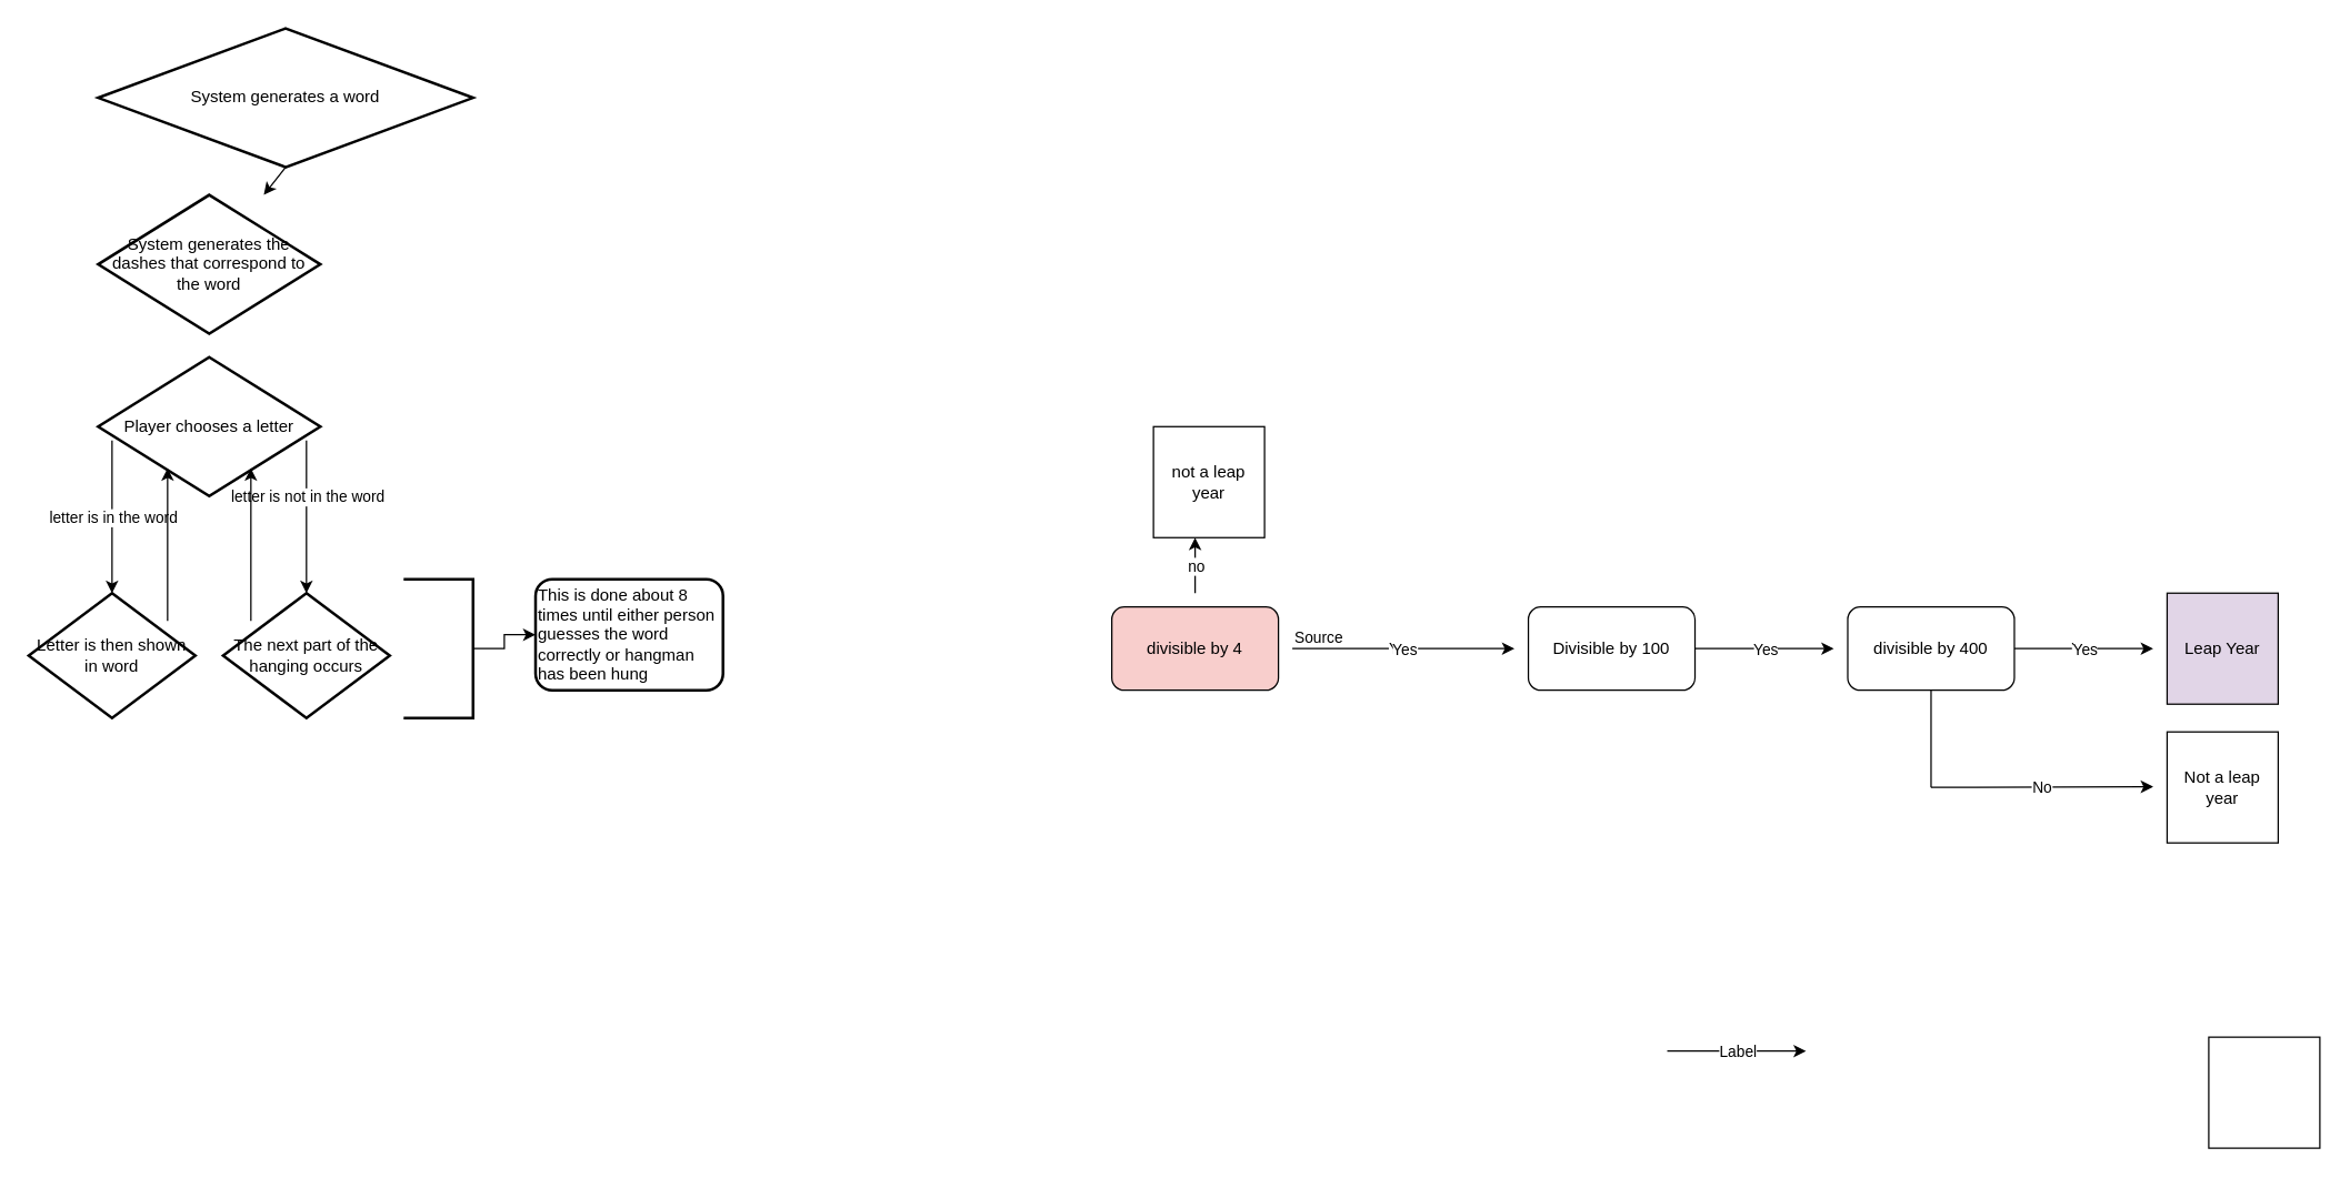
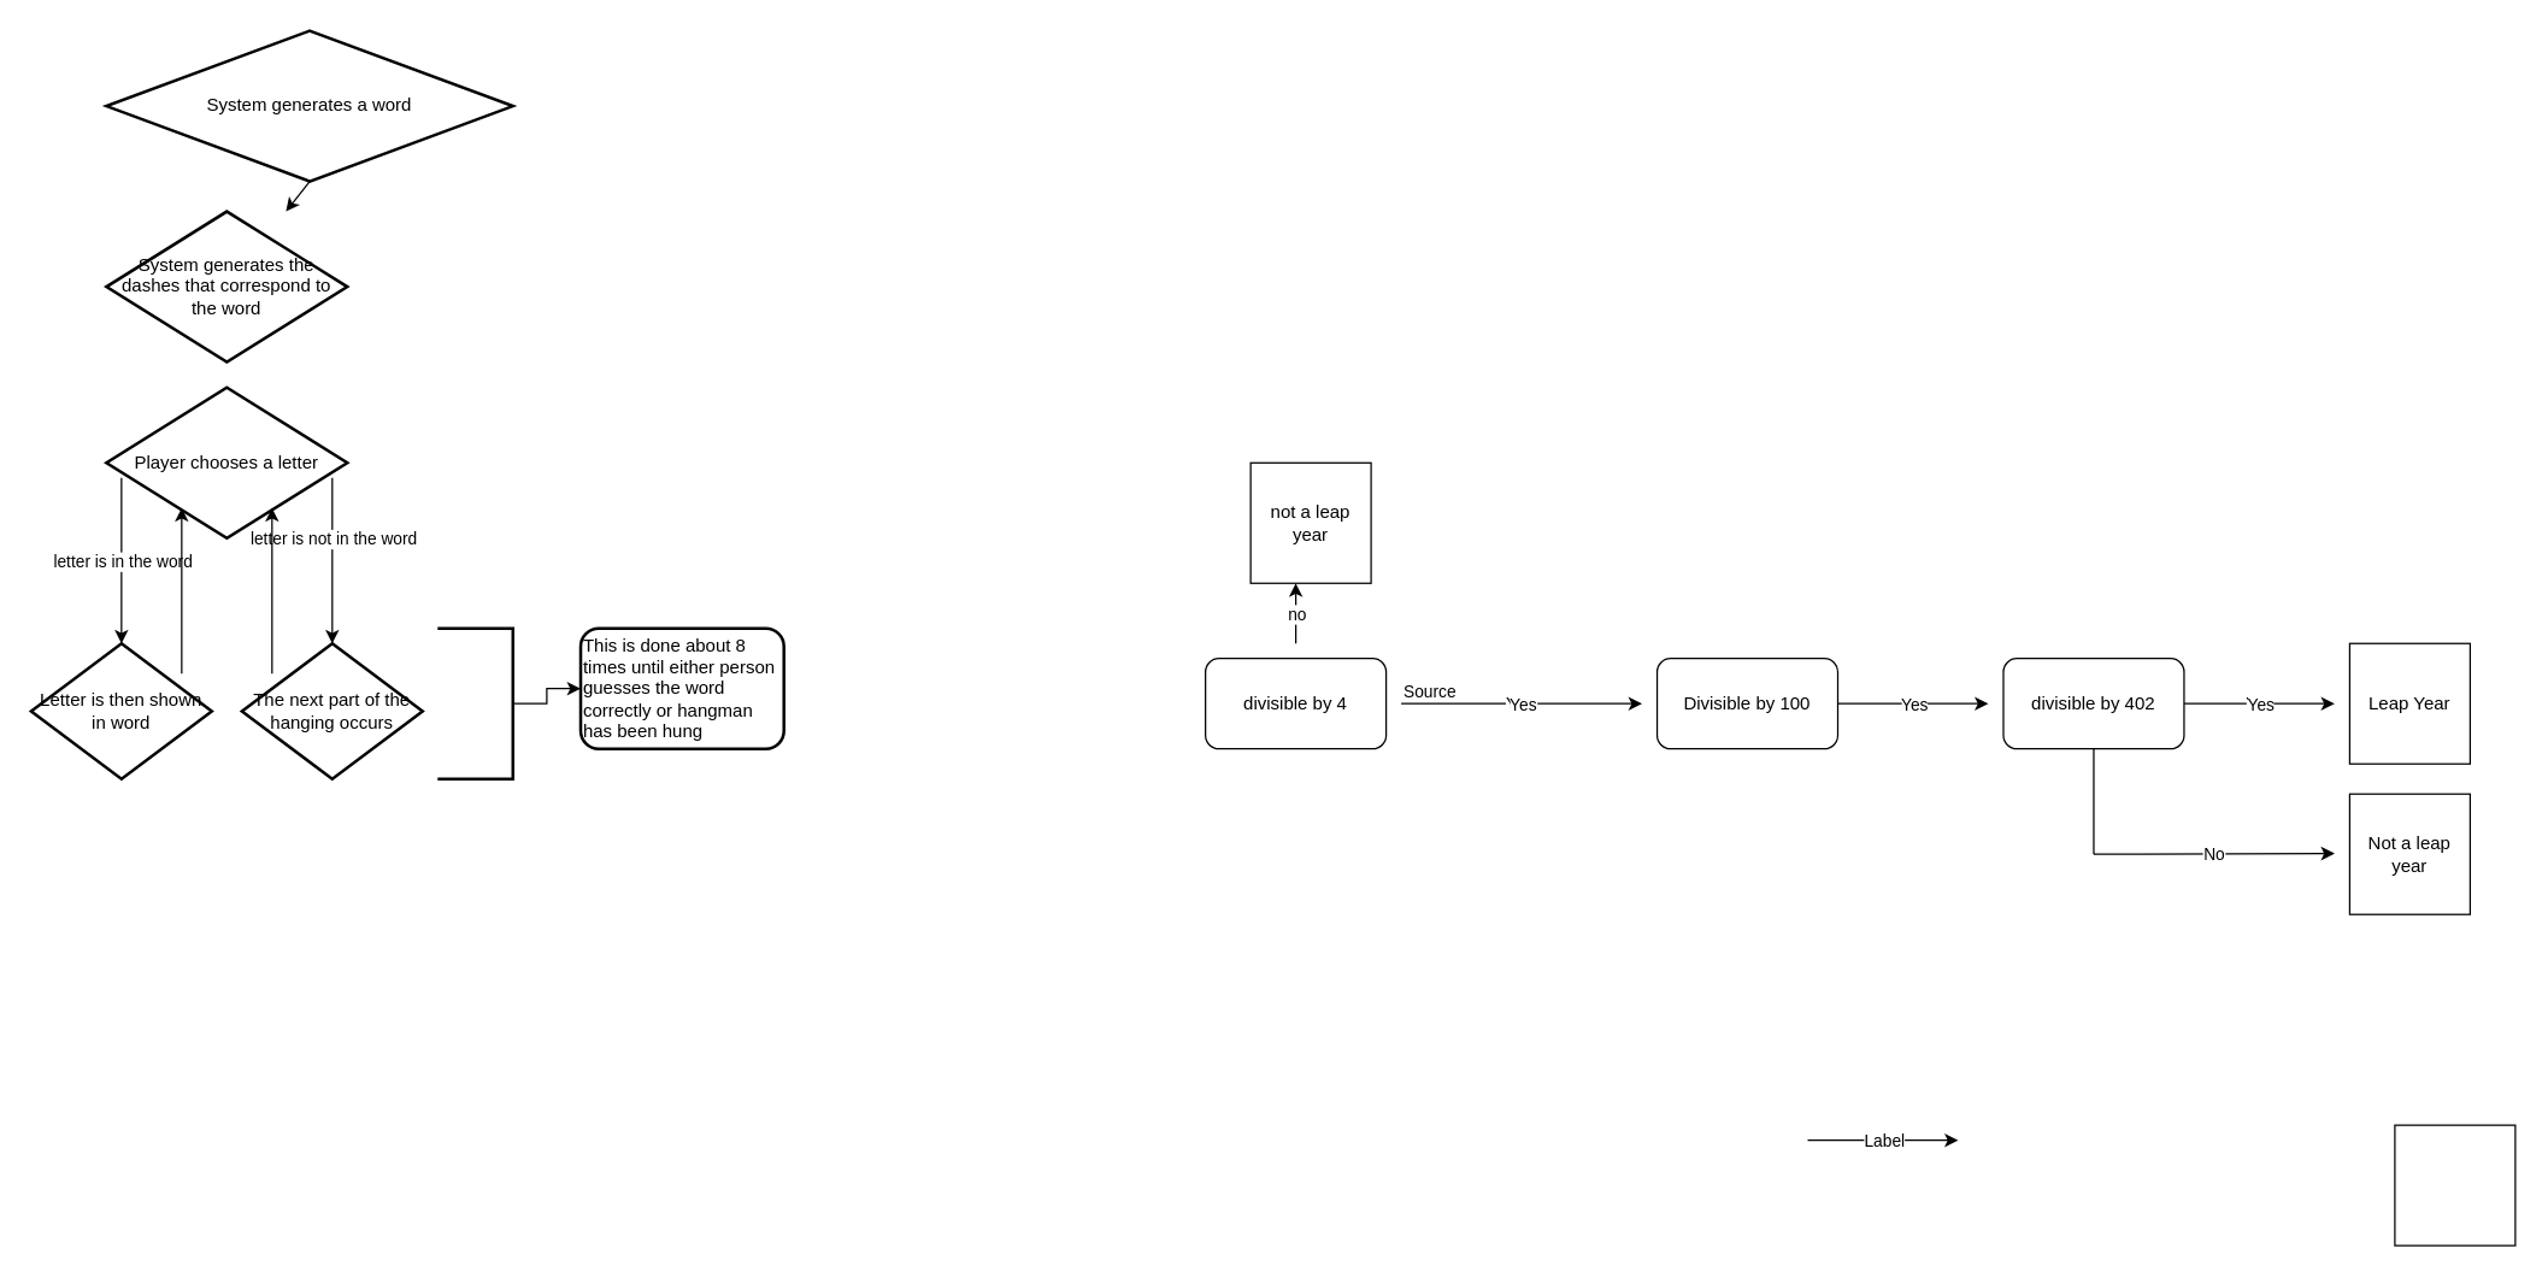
  <mxCell id="0" />
  <mxCell id="1" parent="0" />
  <mxCell id="2" value="" style="whiteSpace=wrap;html=1;aspect=fixed;" parent="1" vertex="1"><mxGeometry x="1590" y="747" width="80" height="80" as="geometry" /></mxCell>
  <mxCell id="3" value="" style="endArrow=classic;html=1;rounded=0;" parent="1" edge="1"><mxGeometry relative="1" as="geometry"><mxPoint x="1200" y="757" as="sourcePoint" /><mxPoint x="1300" y="757" as="targetPoint" /></mxGeometry></mxCell>
  <mxCell id="4" value="Label" style="edgeLabel;resizable=0;html=1;align=center;verticalAlign=middle;" parent="3" connectable="0" vertex="1"><mxGeometry relative="1" as="geometry" /></mxCell>
- <mxCell id="5" value="divisible by 4" style="rounded=1;whiteSpace=wrap;html=1;fillColor=#f8cecc;" parent="1" vertex="1"><mxGeometry x="800" y="437" width="120" height="60" as="geometry" /></mxCell>
+ <mxCell id="5" value="divisible by 4" style="rounded=1;whiteSpace=wrap;html=1;" parent="1" vertex="1"><mxGeometry x="800" y="437" width="120" height="60" as="geometry" /></mxCell>
  <mxCell id="6" value="Yes&amp;nbsp;" style="endArrow=classic;html=1;rounded=0;" parent="1" edge="1"><mxGeometry relative="1" as="geometry"><mxPoint x="930" y="467" as="sourcePoint" /><mxPoint x="1090" y="467" as="targetPoint" /><Array as="points" /></mxGeometry></mxCell>
  <mxCell id="7" value="Yes" style="edgeLabel;resizable=0;html=1;align=center;verticalAlign=middle;" parent="6" connectable="0" vertex="1"><mxGeometry relative="1" as="geometry" /></mxCell>
  <mxCell id="8" value="Source" style="edgeLabel;resizable=0;html=1;align=left;verticalAlign=bottom;" parent="6" connectable="0" vertex="1"><mxGeometry x="-1" relative="1" as="geometry" /></mxCell>
  <mxCell id="9" value="Divisible by 100" style="rounded=1;whiteSpace=wrap;html=1;" parent="1" vertex="1"><mxGeometry x="1100" y="437" width="120" height="60" as="geometry" /></mxCell>
- <mxCell id="10" value="divisible by 400" style="rounded=1;whiteSpace=wrap;html=1;" parent="1" vertex="1"><mxGeometry x="1330" y="437" width="120" height="60" as="geometry" /></mxCell>
+ <mxCell id="10" value="divisible by 402" style="rounded=1;whiteSpace=wrap;html=1;" parent="1" vertex="1"><mxGeometry x="1330" y="437" width="120" height="60" as="geometry" /></mxCell>
  <mxCell id="11" value="" style="endArrow=classic;html=1;rounded=0;" parent="1" edge="1"><mxGeometry relative="1" as="geometry"><mxPoint x="1220" y="467" as="sourcePoint" /><mxPoint x="1320" y="467" as="targetPoint" /></mxGeometry></mxCell>
  <mxCell id="12" value="Yes" style="edgeLabel;resizable=0;html=1;align=center;verticalAlign=middle;" parent="11" connectable="0" vertex="1"><mxGeometry relative="1" as="geometry" /></mxCell>
- <mxCell id="13" value="Leap Year" style="whiteSpace=wrap;html=1;aspect=fixed;fillColor=#e1d5e7;" parent="1" vertex="1"><mxGeometry x="1560" y="427" width="80" height="80" as="geometry" /></mxCell>
+ <mxCell id="13" value="Leap Year" style="whiteSpace=wrap;html=1;aspect=fixed;" parent="1" vertex="1"><mxGeometry x="1560" y="427" width="80" height="80" as="geometry" /></mxCell>
  <mxCell id="14" value="Yes" style="endArrow=classic;html=1;rounded=0;" parent="1" edge="1"><mxGeometry relative="1" as="geometry"><mxPoint x="1450" y="467" as="sourcePoint" /><mxPoint x="1550" y="467" as="targetPoint" /></mxGeometry></mxCell>
  <mxCell id="15" value="Yes" style="edgeLabel;resizable=0;html=1;align=center;verticalAlign=middle;" parent="14" connectable="0" vertex="1"><mxGeometry relative="1" as="geometry" /></mxCell>
  <mxCell id="16" value="" style="endArrow=classic;html=1;rounded=0;" parent="1" edge="1"><mxGeometry relative="1" as="geometry"><mxPoint x="1390" y="567" as="sourcePoint" /><mxPoint x="1550" y="566.5" as="targetPoint" /></mxGeometry></mxCell>
  <mxCell id="17" value="No" style="edgeLabel;resizable=0;html=1;align=center;verticalAlign=middle;" parent="16" connectable="0" vertex="1"><mxGeometry relative="1" as="geometry" /></mxCell>
  <mxCell id="18" value="Not a leap year" style="whiteSpace=wrap;html=1;aspect=fixed;" parent="1" vertex="1"><mxGeometry x="1560" y="527" width="80" height="80" as="geometry" /></mxCell>
  <mxCell id="19" value="" style="endArrow=none;html=1;rounded=0;" parent="1" source="10" edge="1"><mxGeometry width="50" height="50" relative="1" as="geometry"><mxPoint x="1390" y="437" as="sourcePoint" /><mxPoint x="1390" y="497" as="targetPoint" /><Array as="points"><mxPoint x="1390" y="567" /></Array></mxGeometry></mxCell>
  <mxCell id="20" value="" style="endArrow=classic;html=1;rounded=0;" parent="1" edge="1"><mxGeometry relative="1" as="geometry"><mxPoint x="860" y="427" as="sourcePoint" /><mxPoint x="860" y="387" as="targetPoint" /></mxGeometry></mxCell>
  <mxCell id="21" value="no" style="edgeLabel;resizable=0;html=1;align=center;verticalAlign=middle;" parent="20" connectable="0" vertex="1"><mxGeometry relative="1" as="geometry" /></mxCell>
  <mxCell id="22" value="not a leap year" style="whiteSpace=wrap;html=1;aspect=fixed;" parent="1" vertex="1"><mxGeometry x="830" y="307" width="80" height="80" as="geometry" /></mxCell>
  <mxCell id="23" value="&lt;span&gt;Player chooses a letter&lt;/span&gt;" style="strokeWidth=2;html=1;shape=mxgraph.flowchart.decision;whiteSpace=wrap;" vertex="1" parent="1"><mxGeometry x="70" y="257" width="160" height="100" as="geometry" /></mxCell>
  <mxCell id="24" value="" style="endArrow=classic;html=1;rounded=0;" edge="1" parent="1"><mxGeometry relative="1" as="geometry"><mxPoint x="80" y="317" as="sourcePoint" /><mxPoint x="80" y="427" as="targetPoint" /></mxGeometry></mxCell>
  <mxCell id="25" value="letter is in the word" style="edgeLabel;resizable=0;html=1;align=center;verticalAlign=middle;" connectable="0" vertex="1" parent="24"><mxGeometry relative="1" as="geometry" /></mxCell>
  <mxCell id="26" value="The next part of the hanging occurs" style="strokeWidth=2;html=1;shape=mxgraph.flowchart.decision;whiteSpace=wrap;" vertex="1" parent="1"><mxGeometry x="160" y="427" width="120" height="90" as="geometry" /></mxCell>
  <mxCell id="27" value="" style="endArrow=classic;html=1;rounded=0;" edge="1" parent="1"><mxGeometry relative="1" as="geometry"><mxPoint x="220" y="317" as="sourcePoint" /><mxPoint x="220" y="427" as="targetPoint" /></mxGeometry></mxCell>
  <mxCell id="28" value="letter is not in the word" style="edgeLabel;resizable=0;html=1;align=center;verticalAlign=middle;" connectable="0" vertex="1" parent="27"><mxGeometry relative="1" as="geometry"><mxPoint y="-15" as="offset" /></mxGeometry></mxCell>
  <mxCell id="29" value="Letter is then shown in word" style="strokeWidth=2;html=1;shape=mxgraph.flowchart.decision;whiteSpace=wrap;" vertex="1" parent="1"><mxGeometry x="20" y="427" width="120" height="90" as="geometry" /></mxCell>
  <mxCell id="30" value="" style="endArrow=classic;html=1;rounded=0;" edge="1" parent="1"><mxGeometry relative="1" as="geometry"><mxPoint x="120" y="447" as="sourcePoint" /><mxPoint x="120" y="337" as="targetPoint" /></mxGeometry></mxCell>
  <mxCell id="31" value="" style="endArrow=classic;html=1;rounded=0;" edge="1" parent="1"><mxGeometry width="50" height="50" relative="1" as="geometry"><mxPoint x="180" y="447" as="sourcePoint" /><mxPoint x="180" y="337" as="targetPoint" /></mxGeometry></mxCell>
  <mxCell id="32" value="" style="edgeStyle=orthogonalEdgeStyle;rounded=0;orthogonalLoop=1;jettySize=auto;html=1;" edge="1" parent="1" source="33" target="34"><mxGeometry relative="1" as="geometry" /></mxCell>
  <mxCell id="33" value="" style="strokeWidth=2;html=1;shape=mxgraph.flowchart.annotation_1;align=left;pointerEvents=1;rotation=-180;" vertex="1" parent="1"><mxGeometry x="290" y="417" width="50" height="100" as="geometry" /></mxCell>
  <mxCell id="34" value="This is done about 8 times until either person guesses the word correctly or hangman has been hung" style="rounded=1;whiteSpace=wrap;html=1;align=left;strokeWidth=2;" vertex="1" parent="1"><mxGeometry x="385" y="417" width="135" height="80" as="geometry" /></mxCell>
  <mxCell id="35" value="&lt;span&gt;System generates a word&lt;/span&gt;" style="strokeWidth=2;html=1;shape=mxgraph.flowchart.decision;whiteSpace=wrap;" vertex="1" parent="1"><mxGeometry x="70" y="20" width="270" height="100" as="geometry" /></mxCell>
  <mxCell id="36" value="&lt;span&gt;System generates the dashes that correspond to the word&lt;/span&gt;" style="strokeWidth=2;html=1;shape=mxgraph.flowchart.decision;whiteSpace=wrap;" vertex="1" parent="1"><mxGeometry x="70" y="140" width="160" height="100" as="geometry" /></mxCell>
  <mxCell id="37" value="" style="endArrow=classic;html=1;rounded=0;exitX=0.5;exitY=1;exitDx=0;exitDy=0;exitPerimeter=0;" edge="1" parent="1" source="35" target="36"><mxGeometry width="50" height="50" relative="1" as="geometry"><mxPoint x="-140" y="178" as="sourcePoint" /><mxPoint x="-140" y="208" as="targetPoint" /></mxGeometry></mxCell>
